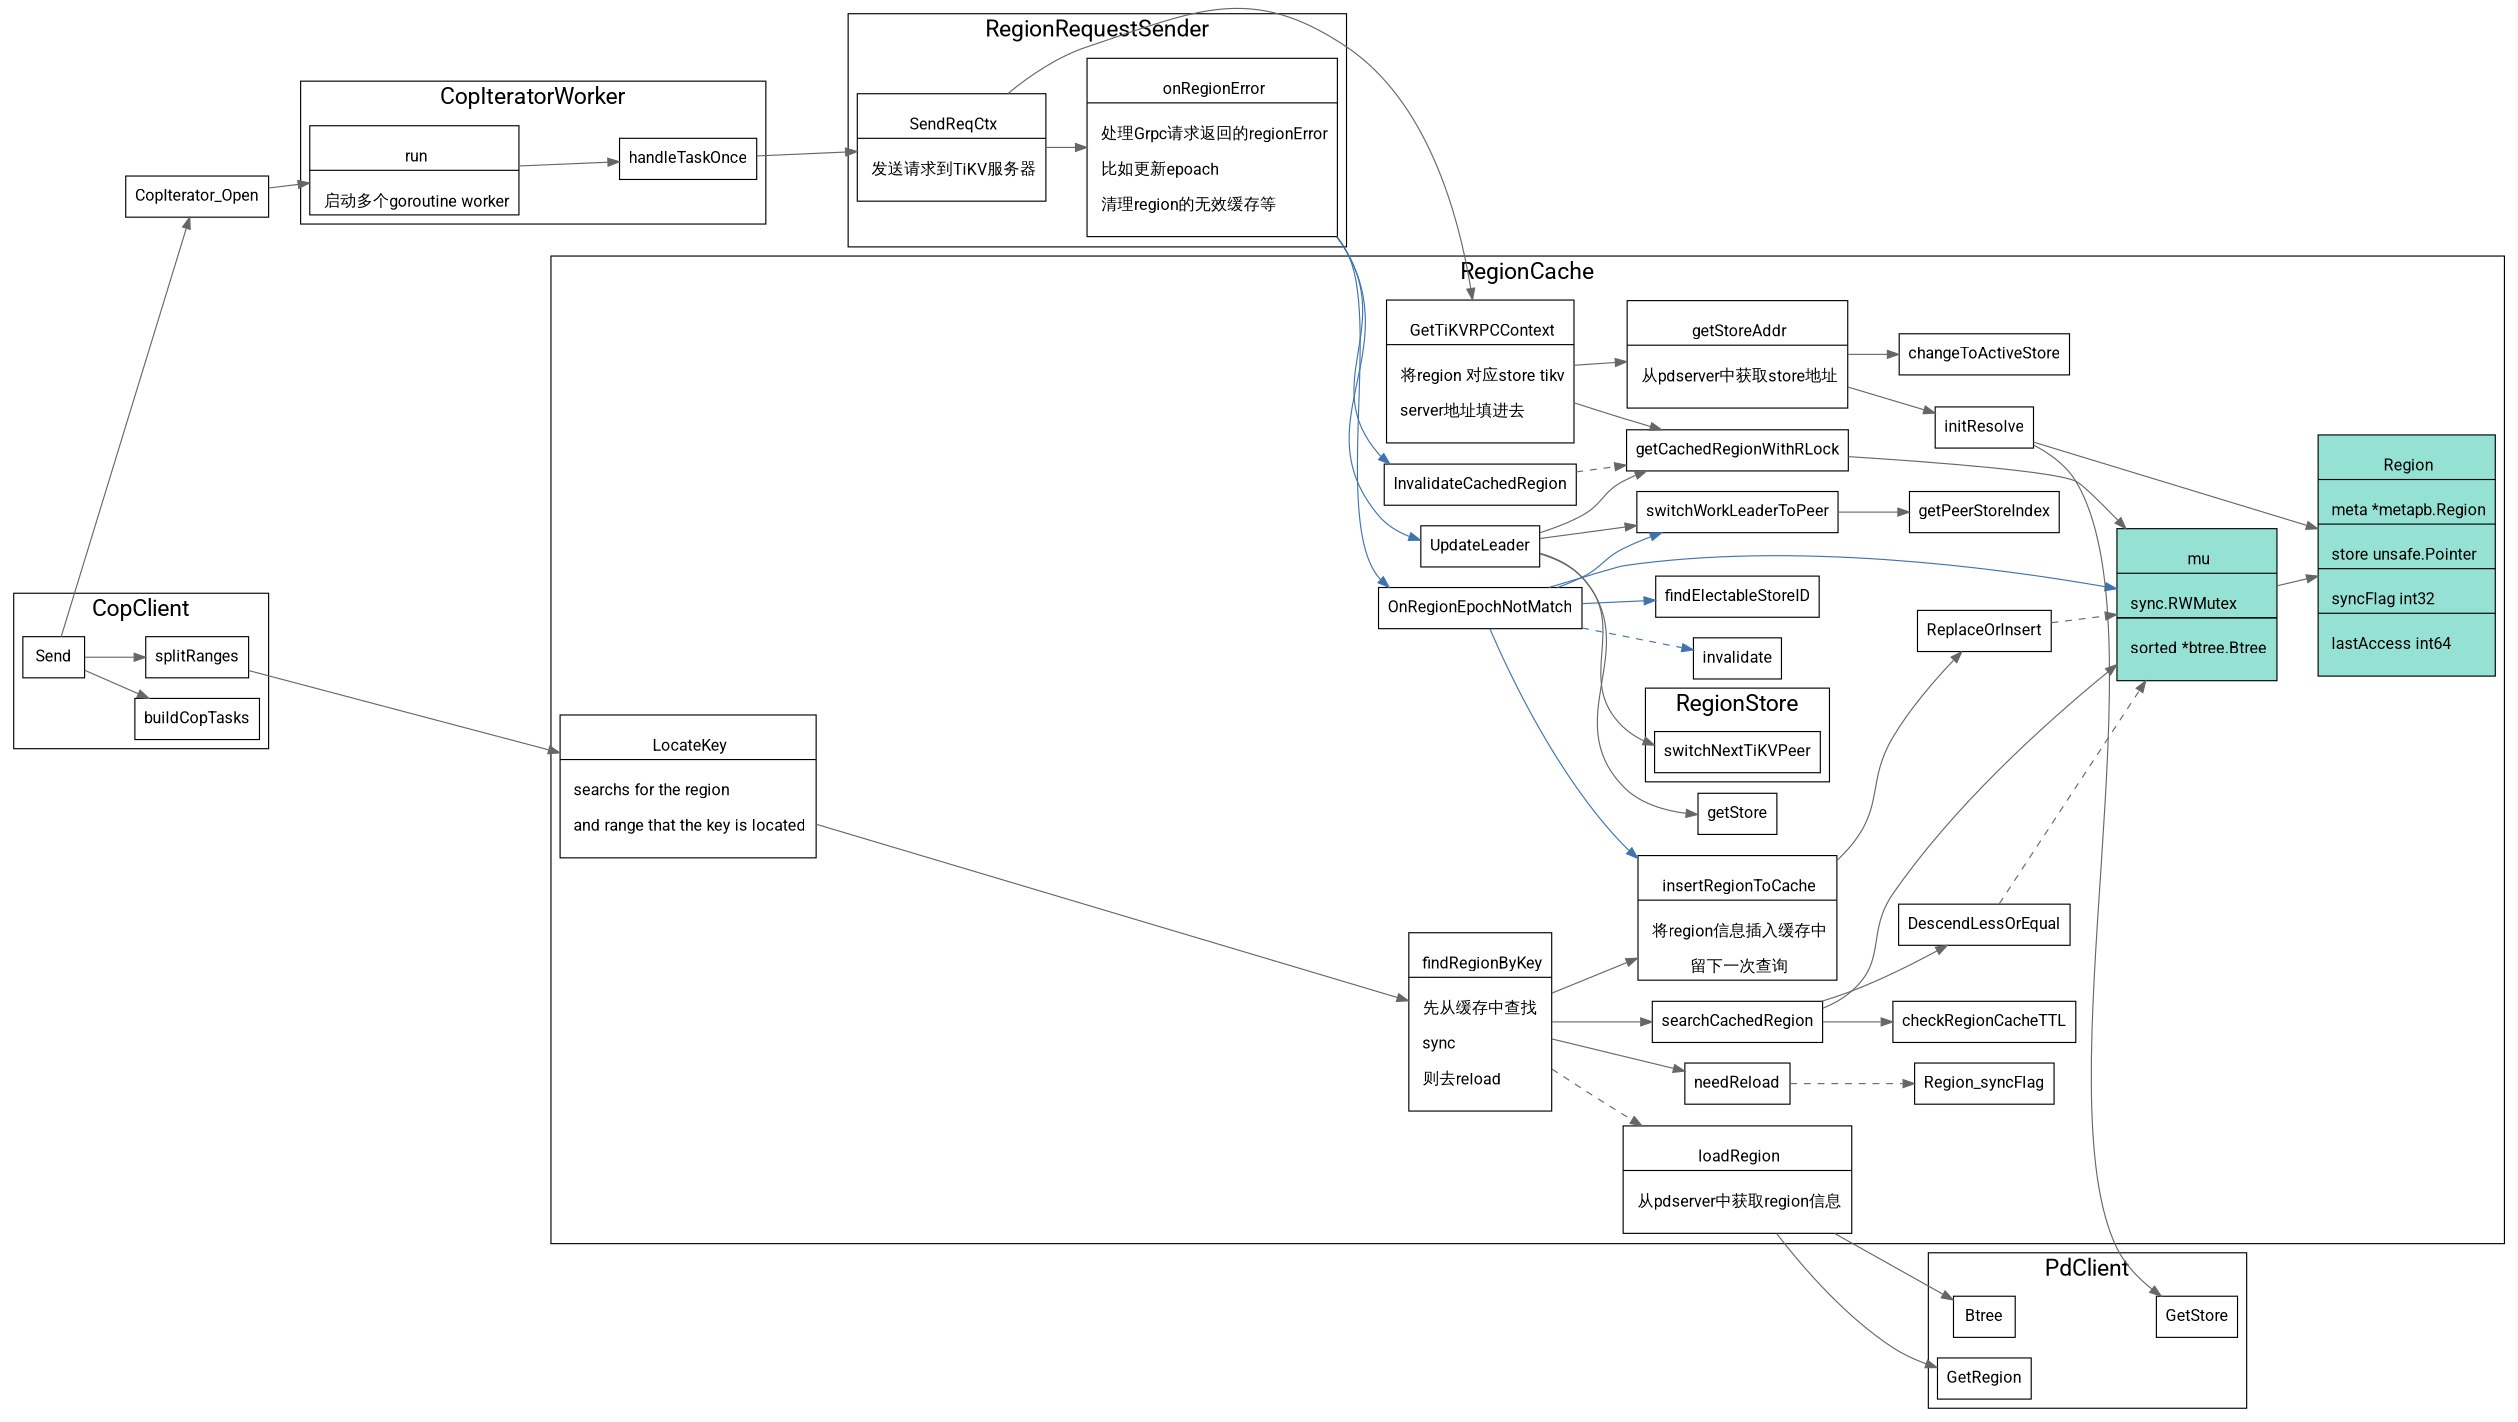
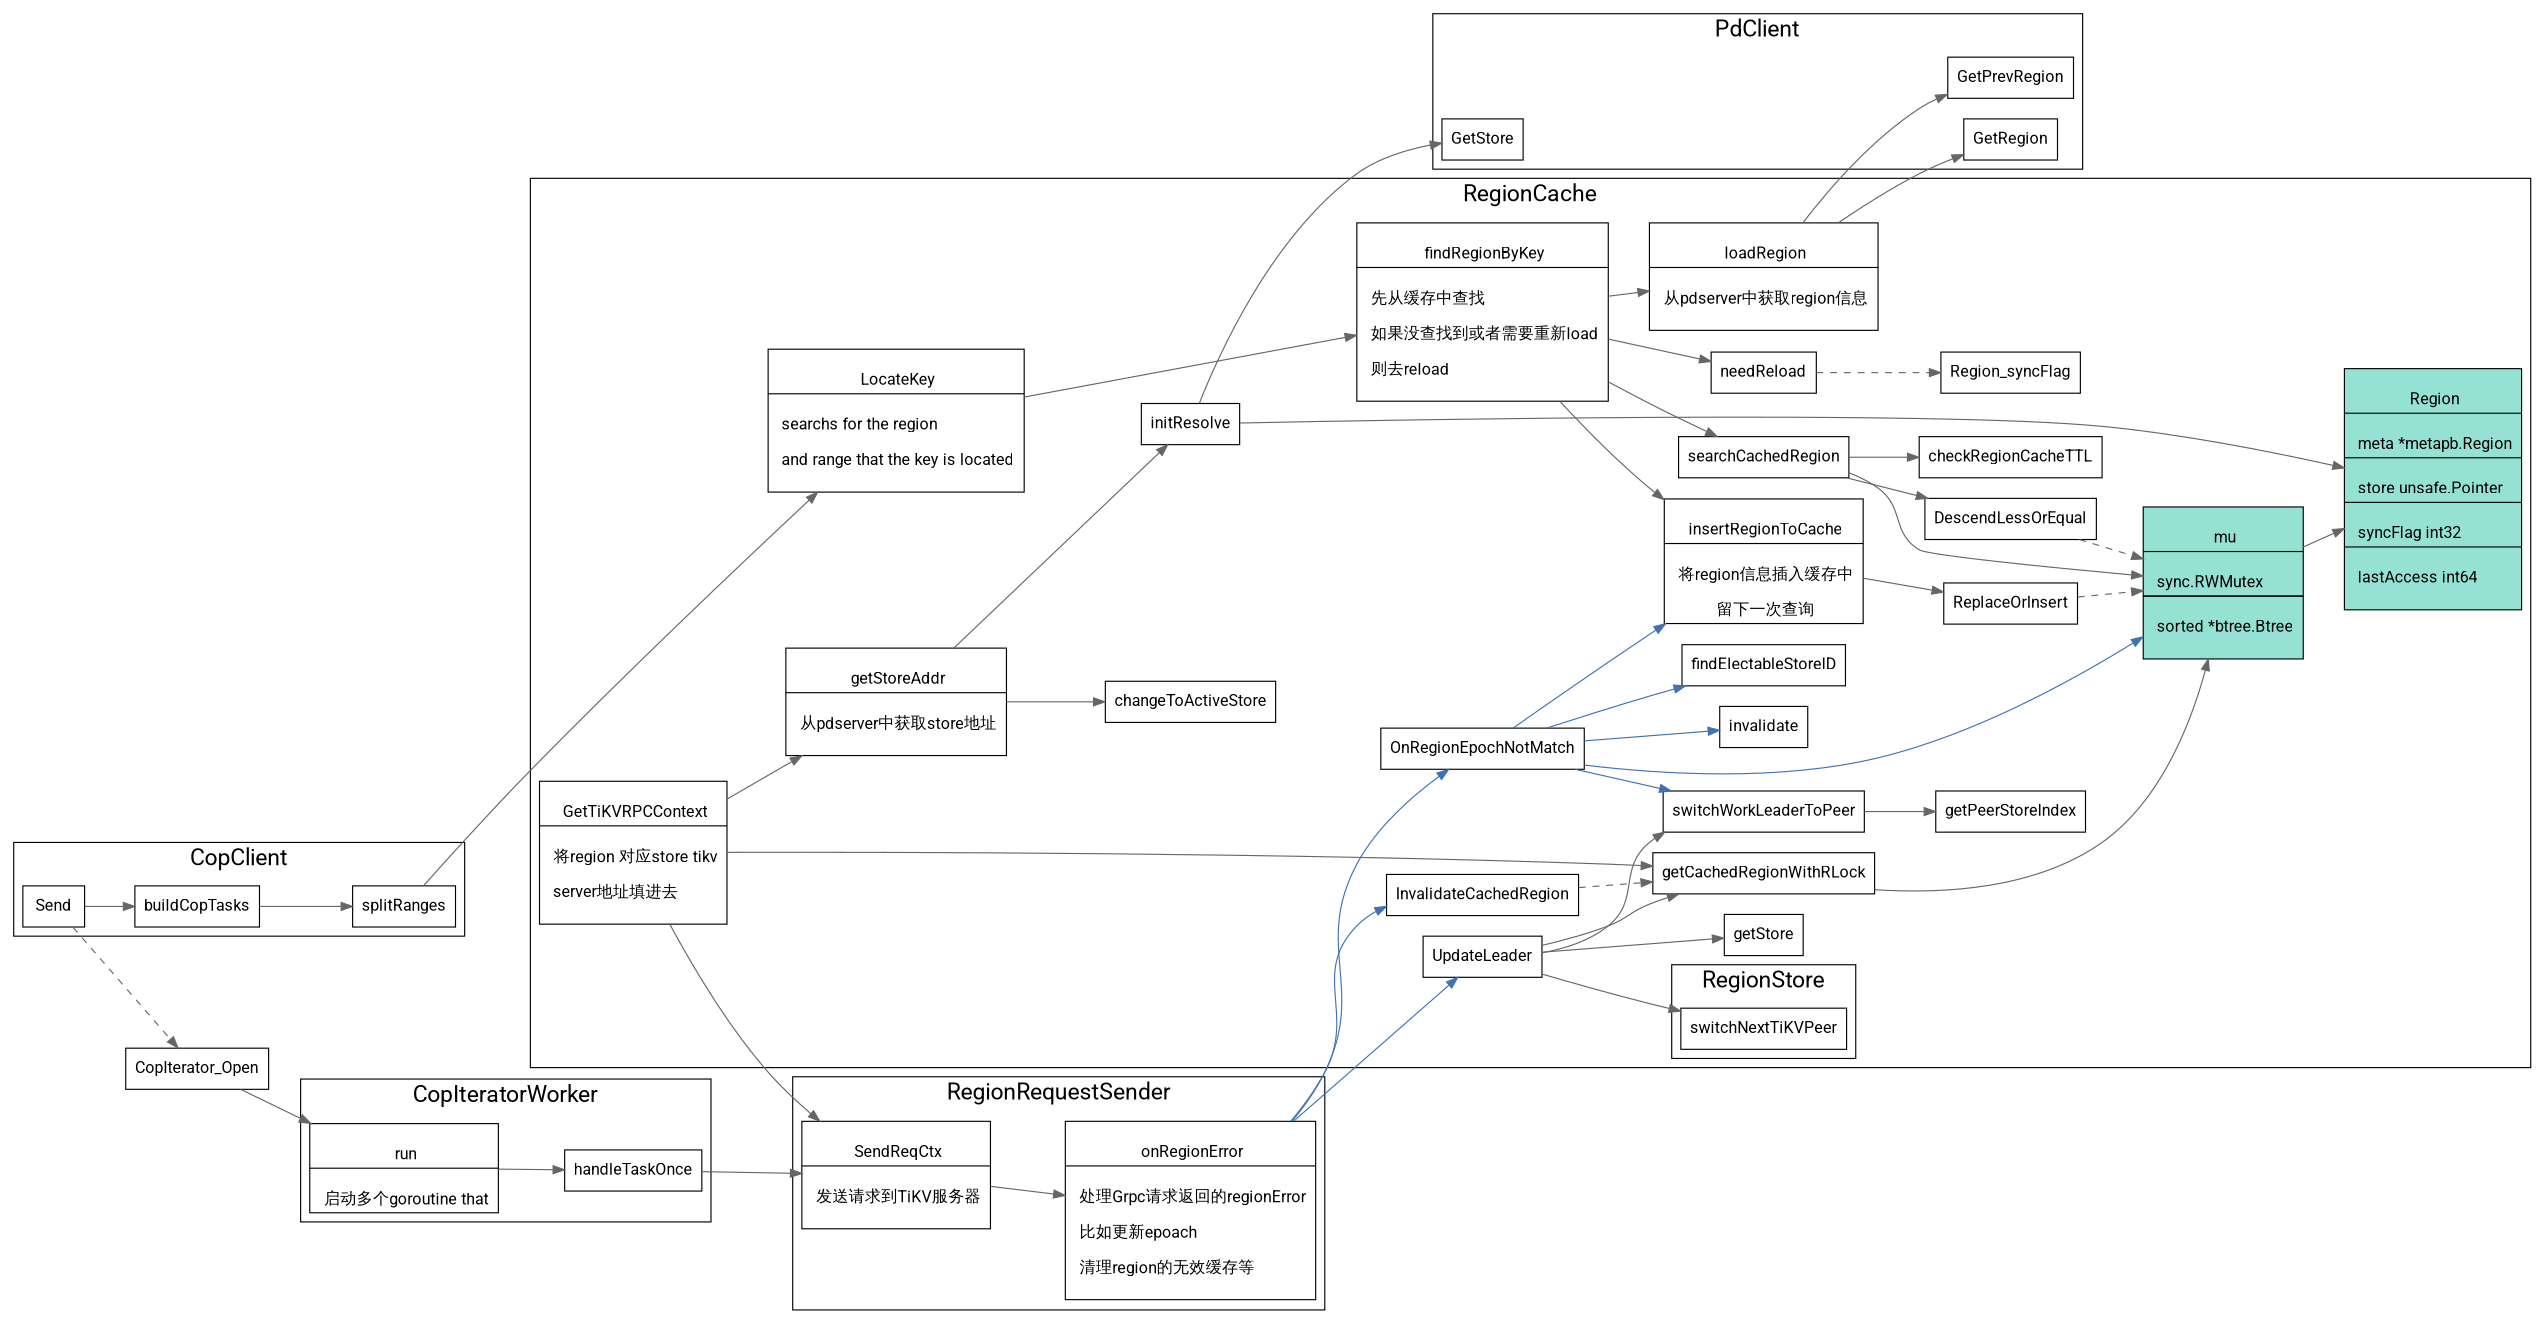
  digraph {
    fontname=Roboto
    newrank=true
    rankdir=LR
    node [fontname=Roboto shape=box]
    edge [color=gray40 fontname=Roboto]
-   GetPrevRegion [label=Btree]
+   GetPrevRegion
    GetRegion
    GetStore
-   n4 [label="{{\n        run|\n        启动多个goroutine worker\n      }}" shape=record]
+   n4 [label="{{\n        run|\n        启动多个goroutine that\n      }}" shape=record]
    handleTaskOnce
    Send
    buildCopTasks
    splitRanges
    switchNextTiKVPeer
    n10 [label="{{\n      LocateKey|\n      searchs for the region\l\n      and range that the key is located\l\n    }}" shape=record]
-   n11 [label="{{\n        findRegionByKey|\n        先从缓存中查找\l\n        sync\l\n        则去reload\l\n      }}" shape=record]
+   n11 [label="{{\n        findRegionByKey|\n        先从缓存中查找\l\n        如果没查找到或者需要重新load\l\n        则去reload\l\n      }}" shape=record]
    n12 [label="{{\n        GetTiKVRPCContext|\n        将region 对应store tikv\l\n        server地址填进去\l\n      }}" shape=record]
    getCachedRegionWithRLock
    n14 [label="{{\n        getStoreAddr|\n        从pdserver中获取store地址\l\n      }}" shape=record]
    searchCachedRegion
    n16 [label="{{\n        loadRegion|\n        从pdserver中获取region信息\l\n      }}" shape=record]
    needReload
    n18 [label="{{\n        insertRegionToCache|\n        将region信息插入缓存中\l\n        留下一次查询\n      }}" shape=record]
    n19 [fillcolor="#95e1d3" label="{{\n        mu|\n          sync.RWMutex\l|\n          <region> regions map[RegionVerID]*Region\l|\n          sorted *btree.Btree\l\n      }}" shape=record style=filled]
    checkRegionCacheTTL
    DescendLessOrEqual
    Region_syncFlag
    ReplaceOrInsert
    InvalidateCachedRegion
    n25 [fillcolor="#95e1d3" label="{{\n        Region|\n        meta *metapb.Region\l|\n        store unsafe.Pointer\l|\n        syncFlag int32\l|\n        lastAccess int64\l\n      }}" shape=record style=filled]
    OnRegionEpochNotMatch
    invalidate
    switchWorkLeaderToPeer
    findElectableStoreID
    getPeerStoreIndex
    UpdateLeader
    getStore
    initResolve
    changeToActiveStore
    n35 [label="{{\n        SendReqCtx|\n        发送请求到TiKV服务器\l\n      }}" shape=record]
    n36 [label="{{\n        onRegionError|\n        处理Grpc请求返回的regionError\l\n        比如更新epoach\l\n        清理region的无效缓存等\l\n      }}" shape=record]
    CopIterator_Open
    subgraph cluster_1 {
      fontsize=20
      label=PdClient
      GetPrevRegion
      GetRegion
      GetStore
    }
    subgraph cluster_2 {
      fontsize=20
      label=CopIteratorWorker
      n4
      handleTaskOnce
    }
    subgraph cluster_3 {
      fontsize=20
      label=CopClient
      Send
      buildCopTasks
      splitRanges
    }
    subgraph cluster_4 {
      fontsize=20
      label=RegionCache
      n10
      n11
      n12
      getCachedRegionWithRLock
      n14
      searchCachedRegion
      n16
      needReload
      n18
      n19
      checkRegionCacheTTL
      DescendLessOrEqual
      Region_syncFlag
      ReplaceOrInsert
      InvalidateCachedRegion
      n25
      OnRegionEpochNotMatch
      invalidate
      switchWorkLeaderToPeer
      findElectableStoreID
      getPeerStoreIndex
      UpdateLeader
      getStore
      initResolve
      changeToActiveStore
      subgraph cluster_5 {
        fontsize=20
        label=RegionStore
        switchNextTiKVPeer
      }
    }
    subgraph cluster_6 {
      fontsize=20
      label=RegionRequestSender
      n35
      n36
    }
    n4 -> handleTaskOnce
    handleTaskOnce -> n35
    Send -> buildCopTasks
-   Send -> CopIterator_Open
-   Send -> splitRanges
+   Send -> CopIterator_Open [style=dashed]
+   buildCopTasks -> splitRanges
    splitRanges -> n10
    n10 -> n11
    n11 -> searchCachedRegion
-   n11 -> n16 [style=dashed]
+   n11 -> n16
    n11 -> needReload
    n11 -> n18
    n12 -> getCachedRegionWithRLock
    n12 -> n14
    getCachedRegionWithRLock -> n19
    n14 -> initResolve
    n14 -> changeToActiveStore
    searchCachedRegion -> n19
    searchCachedRegion -> checkRegionCacheTTL
    searchCachedRegion -> DescendLessOrEqual
    n16 -> GetPrevRegion
    n16 -> GetRegion
    needReload -> Region_syncFlag [style=dashed]
    n18 -> ReplaceOrInsert
    n19 -> n25 [tailport=region]
    DescendLessOrEqual -> n19 [style=dashed]
    ReplaceOrInsert -> n19 [style=dashed]
    InvalidateCachedRegion -> getCachedRegionWithRLock [style=dashed]
    OnRegionEpochNotMatch -> n18 [color="#3f72af"]
    OnRegionEpochNotMatch -> n19 [color="#3f72af"]
-   OnRegionEpochNotMatch -> invalidate [color="#3f72af" style=dashed]
+   OnRegionEpochNotMatch -> invalidate [color="#3f72af"]
    OnRegionEpochNotMatch -> switchWorkLeaderToPeer [color="#3f72af"]
    OnRegionEpochNotMatch -> findElectableStoreID [color="#3f72af"]
    switchWorkLeaderToPeer -> getPeerStoreIndex
    UpdateLeader -> switchNextTiKVPeer
    UpdateLeader -> getCachedRegionWithRLock
    UpdateLeader -> switchWorkLeaderToPeer
    UpdateLeader -> getStore
    initResolve -> GetStore
    initResolve -> n25
-   n35 -> n12
+   n12 -> n35
    n35 -> n36
    n36 -> InvalidateCachedRegion [color="#3f72af"]
    n36 -> OnRegionEpochNotMatch [color="#3f72af"]
    n36 -> UpdateLeader [color="#3f72af"]
    CopIterator_Open -> n4
  }
